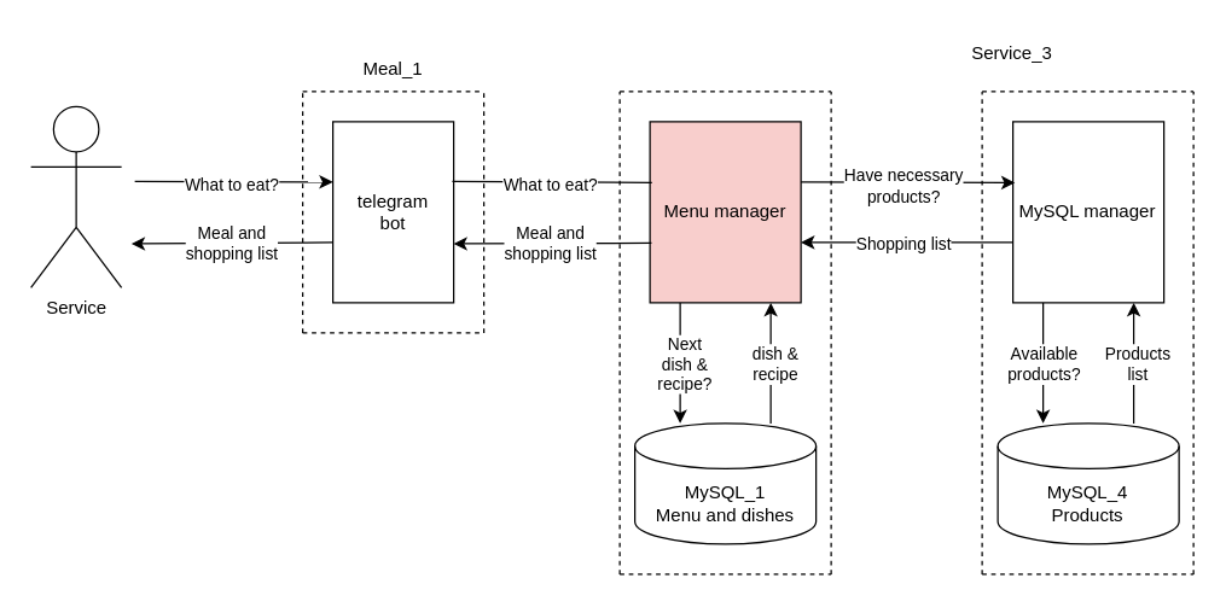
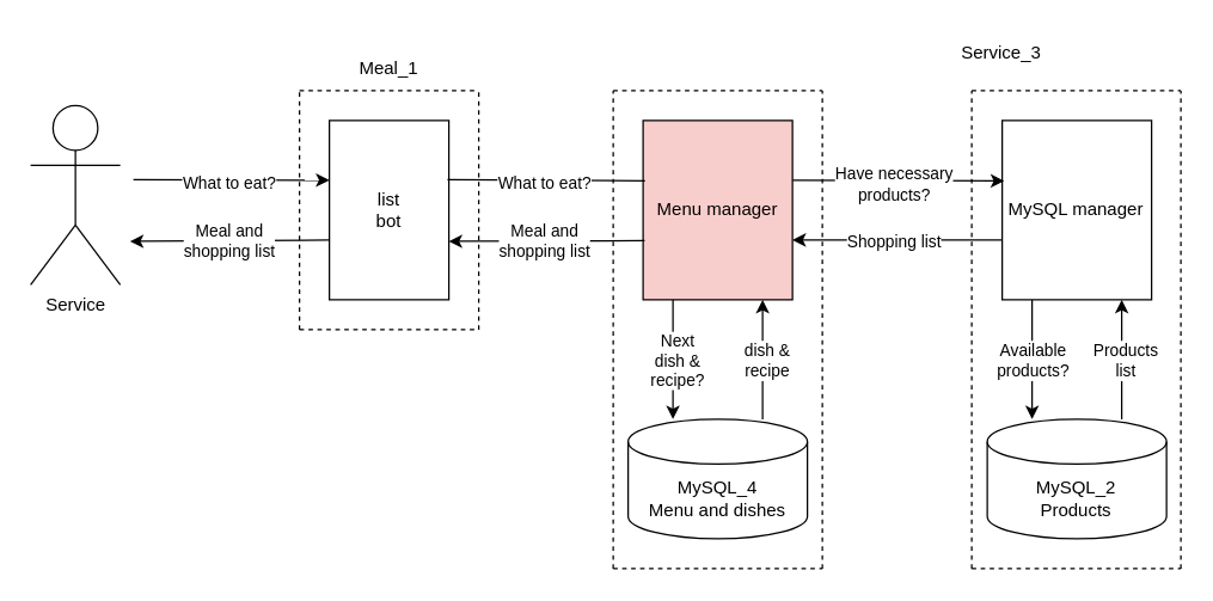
  <mxCell id="0" />
  <mxCell id="1" parent="0" />
- <mxCell id="2" value="telegram&lt;br&gt;bot" style="whiteSpace=wrap;html=1;" parent="1" vertex="1"><mxGeometry x="220" y="80" width="80" height="120" as="geometry" /></mxCell>
+ <mxCell id="2" value="list&lt;br&gt;bot" style="whiteSpace=wrap;html=1;" parent="1" vertex="1"><mxGeometry x="220" y="80" width="80" height="120" as="geometry" /></mxCell>
  <mxCell id="3" value="" style="edgeStyle=none;orthogonalLoop=1;jettySize=auto;html=1;entryX=0;entryY=0.333;entryDx=0;entryDy=0;entryPerimeter=0;exitX=0.985;exitY=0.33;exitDx=0;exitDy=0;exitPerimeter=0;" parent="1" target="2" edge="1"><mxGeometry width="80" relative="1" as="geometry"><mxPoint x="88.8" y="119.6" as="sourcePoint" /><mxPoint x="190" y="120" as="targetPoint" /><Array as="points" /></mxGeometry></mxCell>
  <mxCell id="4" value="What to eat?" style="edgeLabel;html=1;align=center;verticalAlign=middle;resizable=0;points=[];" parent="3" vertex="1" connectable="0"><mxGeometry x="-0.259" y="-2" relative="1" as="geometry"><mxPoint x="15" as="offset" /></mxGeometry></mxCell>
  <mxCell id="5" value="" style="edgeStyle=none;orthogonalLoop=1;jettySize=auto;html=1;entryX=0.957;entryY=0.674;entryDx=0;entryDy=0;entryPerimeter=0;" parent="1" edge="1"><mxGeometry width="80" relative="1" as="geometry"><mxPoint x="220" y="160" as="sourcePoint" /><mxPoint x="86.56" y="160.88" as="targetPoint" /><Array as="points" /></mxGeometry></mxCell>
  <mxCell id="6" value="Meal and &lt;br&gt;shopping list" style="edgeLabel;html=1;align=center;verticalAlign=middle;resizable=0;points=[];" parent="5" vertex="1" connectable="0"><mxGeometry x="0.219" relative="1" as="geometry"><mxPoint x="13" as="offset" /></mxGeometry></mxCell>
  <mxCell id="7" value="Menu manager" style="whiteSpace=wrap;html=1;fillColor=#f8cecc;" parent="1" vertex="1"><mxGeometry x="430" y="80" width="100" height="120" as="geometry" /></mxCell>
  <mxCell id="8" value="" style="edgeStyle=none;orthogonalLoop=1;jettySize=auto;html=1;entryX=0.013;entryY=0.337;entryDx=0;entryDy=0;entryPerimeter=0;exitX=0.988;exitY=0.33;exitDx=0;exitDy=0;exitPerimeter=0;endArrow=none;" parent="1" source="2" target="7" edge="1"><mxGeometry width="80" relative="1" as="geometry"><mxPoint x="310" y="120" as="sourcePoint" /><mxPoint x="390" y="120" as="targetPoint" /><Array as="points" /></mxGeometry></mxCell>
  <mxCell id="9" value="What to eat?" style="edgeLabel;html=1;align=center;verticalAlign=middle;resizable=0;points=[];" parent="8" vertex="1" connectable="0"><mxGeometry x="-0.239" y="-2" relative="1" as="geometry"><mxPoint x="14" as="offset" /></mxGeometry></mxCell>
  <mxCell id="10" value="" style="edgeStyle=none;orthogonalLoop=1;jettySize=auto;html=1;entryX=0.999;entryY=0.674;entryDx=0;entryDy=0;entryPerimeter=0;" parent="1" target="2" edge="1"><mxGeometry width="80" relative="1" as="geometry"><mxPoint x="431.04" y="160.44" as="sourcePoint" /><mxPoint x="310" y="160" as="targetPoint" /><Array as="points" /></mxGeometry></mxCell>
  <mxCell id="11" value="Meal and &lt;br&gt;shopping list" style="edgeLabel;html=1;align=center;verticalAlign=middle;resizable=0;points=[];" parent="10" vertex="1" connectable="0"><mxGeometry x="0.305" relative="1" as="geometry"><mxPoint x="18" as="offset" /></mxGeometry></mxCell>
  <mxCell id="12" value="MySQL manager" style="whiteSpace=wrap;html=1;" parent="1" vertex="1"><mxGeometry x="670.4" y="80" width="100" height="120" as="geometry" /></mxCell>
  <mxCell id="13" value="" style="edgeStyle=none;orthogonalLoop=1;jettySize=auto;html=1;entryX=0.013;entryY=0.337;entryDx=0;entryDy=0;entryPerimeter=0;" parent="1" target="12" edge="1"><mxGeometry width="80" relative="1" as="geometry"><mxPoint x="530" y="120" as="sourcePoint" /><mxPoint x="610" y="120" as="targetPoint" /><Array as="points" /></mxGeometry></mxCell>
  <mxCell id="14" value="Have necessary&lt;br&gt;products?" style="edgeLabel;html=1;align=center;verticalAlign=middle;resizable=0;points=[];" parent="13" vertex="1" connectable="0"><mxGeometry x="-0.239" y="-2" relative="1" as="geometry"><mxPoint x="14" as="offset" /></mxGeometry></mxCell>
  <mxCell id="15" value="" style="edgeStyle=none;orthogonalLoop=1;jettySize=auto;html=1;entryX=0.013;entryY=0.337;entryDx=0;entryDy=0;entryPerimeter=0;exitX=-0.004;exitY=0.667;exitDx=0;exitDy=0;exitPerimeter=0;" parent="1" source="12" edge="1"><mxGeometry width="80" relative="1" as="geometry"><mxPoint x="651.04" y="160.44" as="sourcePoint" /><mxPoint x="530" y="160" as="targetPoint" /><Array as="points" /></mxGeometry></mxCell>
  <mxCell id="16" value="Shopping list" style="edgeLabel;html=1;align=center;verticalAlign=middle;resizable=0;points=[];" parent="15" vertex="1" connectable="0"><mxGeometry x="0.305" relative="1" as="geometry"><mxPoint x="18" as="offset" /></mxGeometry></mxCell>
  <mxCell id="17" value="" style="edgeStyle=none;orthogonalLoop=1;jettySize=auto;html=1;entryX=0.25;entryY=0;entryDx=0;entryDy=0;exitX=0.25;exitY=1;exitDx=0;exitDy=0;" parent="1" edge="1"><mxGeometry width="80" relative="1" as="geometry"><mxPoint x="450" y="200" as="sourcePoint" /><mxPoint x="450" y="280" as="targetPoint" /><Array as="points" /></mxGeometry></mxCell>
  <mxCell id="18" value="Next&lt;br&gt;dish &amp;amp;&lt;br&gt;recipe?" style="edgeLabel;html=1;align=center;verticalAlign=middle;resizable=0;points=[];" parent="17" vertex="1" connectable="0"><mxGeometry x="-0.507" y="2" relative="1" as="geometry"><mxPoint y="20" as="offset" /></mxGeometry></mxCell>
  <mxCell id="19" value="" style="edgeStyle=none;orthogonalLoop=1;jettySize=auto;html=1;entryX=0.25;entryY=0;entryDx=0;entryDy=0;exitX=0.25;exitY=1;exitDx=0;exitDy=0;" parent="1" edge="1"><mxGeometry width="80" relative="1" as="geometry"><mxPoint x="690.4" y="200" as="sourcePoint" /><mxPoint x="690.4" y="280" as="targetPoint" /><Array as="points" /></mxGeometry></mxCell>
  <mxCell id="20" value="Available&lt;br&gt;products?" style="edgeLabel;html=1;align=center;verticalAlign=middle;resizable=0;points=[];" parent="19" vertex="1" connectable="0"><mxGeometry x="-0.496" relative="1" as="geometry"><mxPoint y="20" as="offset" /></mxGeometry></mxCell>
  <mxCell id="21" value="" style="edgeStyle=none;orthogonalLoop=1;jettySize=auto;html=1;entryX=0.25;entryY=0;entryDx=0;entryDy=0;exitX=0.25;exitY=1;exitDx=0;exitDy=0;" parent="1" edge="1"><mxGeometry width="80" relative="1" as="geometry"><mxPoint x="510" y="280" as="sourcePoint" /><mxPoint x="510" y="200" as="targetPoint" /><Array as="points" /></mxGeometry></mxCell>
  <mxCell id="22" value="dish &amp;amp;&lt;br&gt;recipe" style="edgeLabel;html=1;align=center;verticalAlign=middle;resizable=0;points=[];" parent="21" vertex="1" connectable="0"><mxGeometry x="0.38" y="-2" relative="1" as="geometry"><mxPoint y="15" as="offset" /></mxGeometry></mxCell>
  <mxCell id="23" value="" style="edgeStyle=none;orthogonalLoop=1;jettySize=auto;html=1;entryX=0.25;entryY=0;entryDx=0;entryDy=0;exitX=0.25;exitY=1;exitDx=0;exitDy=0;" parent="1" edge="1"><mxGeometry width="80" relative="1" as="geometry"><mxPoint x="750.4" y="280" as="sourcePoint" /><mxPoint x="750.4" y="200" as="targetPoint" /><Array as="points" /></mxGeometry></mxCell>
  <mxCell id="24" value="Products&lt;br&gt;list" style="edgeLabel;html=1;align=center;verticalAlign=middle;resizable=0;points=[];" parent="23" vertex="1" connectable="0"><mxGeometry x="0.203" y="-2" relative="1" as="geometry"><mxPoint y="8" as="offset" /></mxGeometry></mxCell>
- <mxCell id="25" value="MySQL_1&lt;br&gt;Menu and dishes" style="shape=cylinder3;whiteSpace=wrap;html=1;boundedLbl=1;backgroundOutline=1;size=15;" parent="1" vertex="1"><mxGeometry x="420" y="280" width="120" height="80" as="geometry" /></mxCell>
- <mxCell id="26" value="MySQL_4&lt;br&gt;Products" style="shape=cylinder3;whiteSpace=wrap;html=1;boundedLbl=1;backgroundOutline=1;size=15;" parent="1" vertex="1"><mxGeometry x="660.4" y="280" width="120" height="80" as="geometry" /></mxCell>
+ <mxCell id="25" value="MySQL_4&lt;br&gt;Menu and dishes" style="shape=cylinder3;whiteSpace=wrap;html=1;boundedLbl=1;backgroundOutline=1;size=15;" parent="1" vertex="1"><mxGeometry x="420" y="280" width="120" height="80" as="geometry" /></mxCell>
+ <mxCell id="26" value="MySQL_2&lt;br&gt;Products" style="shape=cylinder3;whiteSpace=wrap;html=1;boundedLbl=1;backgroundOutline=1;size=15;" parent="1" vertex="1"><mxGeometry x="660.4" y="280" width="120" height="80" as="geometry" /></mxCell>
  <mxCell id="27" value="" style="endArrow=none;dashed=1;html=1;" parent="1" edge="1"><mxGeometry width="50" height="50" relative="1" as="geometry"><mxPoint x="200" y="220" as="sourcePoint" /><mxPoint x="200" y="60" as="targetPoint" /></mxGeometry></mxCell>
  <mxCell id="28" value="" style="endArrow=none;dashed=1;html=1;" parent="1" edge="1"><mxGeometry width="50" height="50" relative="1" as="geometry"><mxPoint x="320" y="220" as="sourcePoint" /><mxPoint x="320" y="60" as="targetPoint" /></mxGeometry></mxCell>
  <mxCell id="29" value="" style="endArrow=none;dashed=1;html=1;" parent="1" edge="1"><mxGeometry width="50" height="50" relative="1" as="geometry"><mxPoint x="200" y="220" as="sourcePoint" /><mxPoint x="320" y="220" as="targetPoint" /></mxGeometry></mxCell>
  <mxCell id="30" value="" style="endArrow=none;dashed=1;html=1;" parent="1" edge="1"><mxGeometry width="50" height="50" relative="1" as="geometry"><mxPoint x="200" y="60" as="sourcePoint" /><mxPoint x="320" y="60" as="targetPoint" /></mxGeometry></mxCell>
  <mxCell id="31" value="Meal_1" style="text;strokeColor=none;align=center;fillColor=none;html=1;verticalAlign=middle;whiteSpace=wrap;rounded=0;" parent="1" vertex="1"><mxGeometry x="230" y="30" width="60" height="30" as="geometry" /></mxCell>
  <mxCell id="32" value="" style="endArrow=none;dashed=1;html=1;" parent="1" edge="1"><mxGeometry width="50" height="50" relative="1" as="geometry"><mxPoint x="410" y="380" as="sourcePoint" /><mxPoint x="410" y="60" as="targetPoint" /></mxGeometry></mxCell>
  <mxCell id="33" value="" style="endArrow=none;dashed=1;html=1;" parent="1" edge="1"><mxGeometry width="50" height="50" relative="1" as="geometry"><mxPoint x="550" y="380" as="sourcePoint" /><mxPoint x="550" y="60" as="targetPoint" /></mxGeometry></mxCell>
  <mxCell id="34" value="" style="endArrow=none;dashed=1;html=1;" parent="1" edge="1"><mxGeometry width="50" height="50" relative="1" as="geometry"><mxPoint x="410" y="60" as="sourcePoint" /><mxPoint x="550" y="60" as="targetPoint" /></mxGeometry></mxCell>
  <mxCell id="35" value="" style="endArrow=none;dashed=1;html=1;" parent="1" edge="1"><mxGeometry width="50" height="50" relative="1" as="geometry"><mxPoint x="410" y="380" as="sourcePoint" /><mxPoint x="550" y="380" as="targetPoint" /></mxGeometry></mxCell>
  <mxCell id="36" value="" style="endArrow=none;dashed=1;html=1;" parent="1" edge="1"><mxGeometry width="50" height="50" relative="1" as="geometry"><mxPoint x="650" y="380" as="sourcePoint" /><mxPoint x="650" y="60" as="targetPoint" /></mxGeometry></mxCell>
  <mxCell id="37" value="" style="endArrow=none;dashed=1;html=1;" parent="1" edge="1"><mxGeometry width="50" height="50" relative="1" as="geometry"><mxPoint x="790" y="380" as="sourcePoint" /><mxPoint x="790" y="60" as="targetPoint" /></mxGeometry></mxCell>
  <mxCell id="38" value="" style="endArrow=none;dashed=1;html=1;" parent="1" edge="1"><mxGeometry width="50" height="50" relative="1" as="geometry"><mxPoint x="650" y="60" as="sourcePoint" /><mxPoint x="790" y="60" as="targetPoint" /></mxGeometry></mxCell>
  <mxCell id="39" value="" style="endArrow=none;dashed=1;html=1;" parent="1" edge="1"><mxGeometry width="50" height="50" relative="1" as="geometry"><mxPoint x="650" y="380" as="sourcePoint" /><mxPoint x="790" y="380" as="targetPoint" /></mxGeometry></mxCell>
  <mxCell id="40" value="Service_3" style="text;strokeColor=none;align=center;fillColor=none;html=1;verticalAlign=middle;whiteSpace=wrap;rounded=0;" parent="1" vertex="1"><mxGeometry x="640" y="20" width="60.4" height="30" as="geometry" /></mxCell>
  <mxCell id="41" value="Service" style="shape=umlActor;verticalLabelPosition=bottom;verticalAlign=top;html=1;outlineConnect=0;" parent="1" vertex="1"><mxGeometry x="20" y="70" width="60" height="120" as="geometry" /></mxCell>
